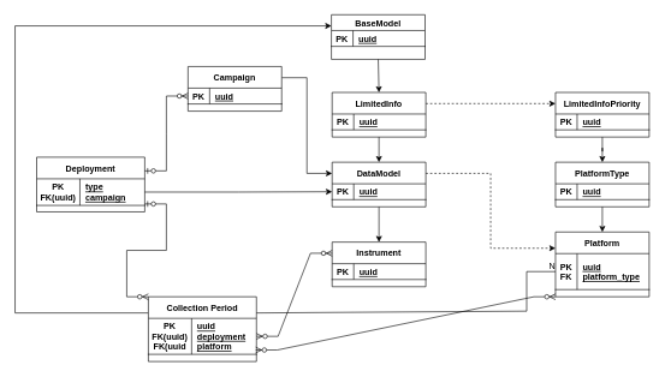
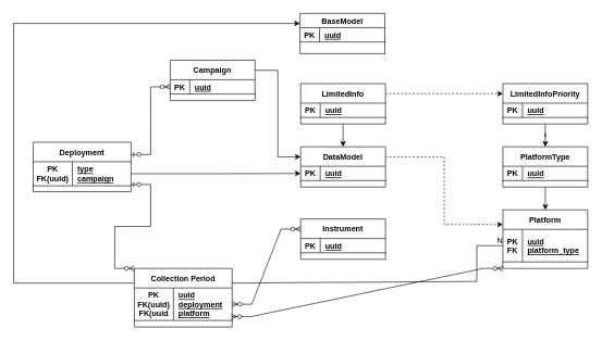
  <mxCell id="0" />
  <mxCell id="1" parent="0" />
  <mxCell id="2" style="edgeStyle=orthogonalEdgeStyle;rounded=0;orthogonalLoop=1;jettySize=auto;html=1;exitX=0.5;exitY=1;exitDx=0;exitDy=0;entryX=0.5;entryY=0;entryDx=0;entryDy=0;" parent="1" source="3" edge="1"><mxGeometry relative="1" as="geometry"><mxPoint x="835" y="322" as="targetPoint" /></mxGeometry></mxCell>
  <mxCell id="3" value="PlatformType" style="shape=table;startSize=30;container=1;collapsible=1;childLayout=tableLayout;fixedRows=1;rowLines=0;fontStyle=1;align=center;resizeLast=1;" parent="1" vertex="1"><mxGeometry x="770" y="225" width="130" height="62" as="geometry" /></mxCell>
  <mxCell id="4" value="" style="shape=tableRow;horizontal=0;startSize=0;swimlaneHead=0;swimlaneBody=0;fillColor=none;collapsible=0;dropTarget=0;points=[[0,0.5],[1,0.5]];portConstraint=eastwest;top=0;left=0;right=0;bottom=1;" parent="3" vertex="1"><mxGeometry y="30" width="130" height="22" as="geometry" /></mxCell>
  <mxCell id="5" value="PK" style="shape=partialRectangle;connectable=0;fillColor=none;top=0;left=0;bottom=0;right=0;fontStyle=1;overflow=hidden;" parent="4" vertex="1"><mxGeometry width="30" height="22" as="geometry"><mxRectangle width="30" height="22" as="alternateBounds" /></mxGeometry></mxCell>
  <mxCell id="6" value="uuid" style="shape=partialRectangle;connectable=0;fillColor=none;top=0;left=0;bottom=0;right=0;align=left;spacingLeft=6;fontStyle=5;overflow=hidden;" parent="4" vertex="1"><mxGeometry x="30" width="100" height="22" as="geometry"><mxRectangle width="100" height="22" as="alternateBounds" /></mxGeometry></mxCell>
  <mxCell id="7" style="edgeStyle=orthogonalEdgeStyle;rounded=0;orthogonalLoop=1;jettySize=auto;html=1;exitX=0.5;exitY=1;exitDx=0;exitDy=0;" parent="1" source="8" target="3" edge="1"><mxGeometry relative="1" as="geometry" /></mxCell>
  <mxCell id="8" value="LimitedInfoPriority" style="shape=table;startSize=30;container=1;collapsible=1;childLayout=tableLayout;fixedRows=1;rowLines=0;fontStyle=1;align=center;resizeLast=1;" parent="1" vertex="1"><mxGeometry x="770" y="128" width="130" height="62" as="geometry" /></mxCell>
  <mxCell id="9" value="" style="shape=tableRow;horizontal=0;startSize=0;swimlaneHead=0;swimlaneBody=0;fillColor=none;collapsible=0;dropTarget=0;points=[[0,0.5],[1,0.5]];portConstraint=eastwest;top=0;left=0;right=0;bottom=1;" parent="8" vertex="1"><mxGeometry y="30" width="130" height="22" as="geometry" /></mxCell>
  <mxCell id="10" value="PK" style="shape=partialRectangle;connectable=0;fillColor=none;top=0;left=0;bottom=0;right=0;fontStyle=1;overflow=hidden;" parent="9" vertex="1"><mxGeometry width="30" height="22" as="geometry"><mxRectangle width="30" height="22" as="alternateBounds" /></mxGeometry></mxCell>
  <mxCell id="11" value="uuid" style="shape=partialRectangle;connectable=0;fillColor=none;top=0;left=0;bottom=0;right=0;align=left;spacingLeft=6;fontStyle=5;overflow=hidden;" parent="9" vertex="1"><mxGeometry x="30" width="100" height="22" as="geometry"><mxRectangle width="100" height="22" as="alternateBounds" /></mxGeometry></mxCell>
  <mxCell id="12" value="BaseModel" style="shape=table;startSize=22;container=1;collapsible=1;childLayout=tableLayout;fixedRows=1;rowLines=0;fontStyle=1;align=center;resizeLast=1;" parent="1" vertex="1"><mxGeometry x="459" y="20" width="130" height="62" as="geometry" /></mxCell>
  <mxCell id="13" value="" style="shape=tableRow;horizontal=0;startSize=0;swimlaneHead=0;swimlaneBody=0;fillColor=none;collapsible=0;dropTarget=0;points=[[0,0.5],[1,0.5]];portConstraint=eastwest;top=0;left=0;right=0;bottom=1;" parent="12" vertex="1"><mxGeometry y="22" width="130" height="22" as="geometry" /></mxCell>
  <mxCell id="14" value="PK" style="shape=partialRectangle;connectable=0;fillColor=none;top=0;left=0;bottom=0;right=0;fontStyle=1;overflow=hidden;" parent="13" vertex="1"><mxGeometry width="30" height="22" as="geometry"><mxRectangle width="30" height="22" as="alternateBounds" /></mxGeometry></mxCell>
  <mxCell id="15" value="uuid" style="shape=partialRectangle;connectable=0;fillColor=none;top=0;left=0;bottom=0;right=0;align=left;spacingLeft=6;fontStyle=5;overflow=hidden;" parent="13" vertex="1"><mxGeometry x="30" width="100" height="22" as="geometry"><mxRectangle width="100" height="22" as="alternateBounds" /></mxGeometry></mxCell>
  <mxCell id="16" style="edgeStyle=orthogonalEdgeStyle;rounded=0;orthogonalLoop=1;jettySize=auto;html=1;exitX=1;exitY=0.25;exitDx=0;exitDy=0;entryX=0;entryY=0.25;entryDx=0;entryDy=0;dashed=1;" parent="1" source="17" target="8" edge="1"><mxGeometry relative="1" as="geometry" /></mxCell>
  <mxCell id="17" value="LimitedInfo" style="shape=table;startSize=30;container=1;collapsible=1;childLayout=tableLayout;fixedRows=1;rowLines=0;fontStyle=1;align=center;resizeLast=1;" parent="1" vertex="1"><mxGeometry x="460" y="128" width="130" height="62" as="geometry" /></mxCell>
  <mxCell id="18" value="" style="shape=tableRow;horizontal=0;startSize=0;swimlaneHead=0;swimlaneBody=0;fillColor=none;collapsible=0;dropTarget=0;points=[[0,0.5],[1,0.5]];portConstraint=eastwest;top=0;left=0;right=0;bottom=1;" parent="17" vertex="1"><mxGeometry y="30" width="130" height="22" as="geometry" /></mxCell>
  <mxCell id="19" value="PK" style="shape=partialRectangle;connectable=0;fillColor=none;top=0;left=0;bottom=0;right=0;fontStyle=1;overflow=hidden;" parent="18" vertex="1"><mxGeometry width="30" height="22" as="geometry"><mxRectangle width="30" height="22" as="alternateBounds" /></mxGeometry></mxCell>
  <mxCell id="20" value="uuid" style="shape=partialRectangle;connectable=0;fillColor=none;top=0;left=0;bottom=0;right=0;align=left;spacingLeft=6;fontStyle=5;overflow=hidden;" parent="18" vertex="1"><mxGeometry x="30" width="100" height="22" as="geometry"><mxRectangle width="100" height="22" as="alternateBounds" /></mxGeometry></mxCell>
  <mxCell id="21" style="edgeStyle=orthogonalEdgeStyle;rounded=0;orthogonalLoop=1;jettySize=auto;html=1;exitX=1;exitY=0.25;exitDx=0;exitDy=0;entryX=0;entryY=0.25;entryDx=0;entryDy=0;dashed=1;" parent="1" source="23" target="29" edge="1"><mxGeometry relative="1" as="geometry" /></mxCell>
- <mxCell id="22" style="edgeStyle=orthogonalEdgeStyle;rounded=0;orthogonalLoop=1;jettySize=auto;html=1;exitX=0.5;exitY=1;exitDx=0;exitDy=0;entryX=0.5;entryY=0;entryDx=0;entryDy=0;" parent="1" source="23" target="33" edge="1"><mxGeometry relative="1" as="geometry" /></mxCell>
  <mxCell id="23" value="DataModel" style="shape=table;startSize=30;container=1;collapsible=1;childLayout=tableLayout;fixedRows=1;rowLines=0;fontStyle=1;align=center;resizeLast=1;" parent="1" vertex="1"><mxGeometry x="460" y="225" width="130" height="62" as="geometry" /></mxCell>
  <mxCell id="24" value="" style="shape=tableRow;horizontal=0;startSize=0;swimlaneHead=0;swimlaneBody=0;fillColor=none;collapsible=0;dropTarget=0;points=[[0,0.5],[1,0.5]];portConstraint=eastwest;top=0;left=0;right=0;bottom=1;" parent="23" vertex="1"><mxGeometry y="30" width="130" height="22" as="geometry" /></mxCell>
  <mxCell id="25" value="PK" style="shape=partialRectangle;connectable=0;fillColor=none;top=0;left=0;bottom=0;right=0;fontStyle=1;overflow=hidden;" parent="24" vertex="1"><mxGeometry width="30" height="22" as="geometry"><mxRectangle width="30" height="22" as="alternateBounds" /></mxGeometry></mxCell>
  <mxCell id="26" value="uuid" style="shape=partialRectangle;connectable=0;fillColor=none;top=0;left=0;bottom=0;right=0;align=left;spacingLeft=6;fontStyle=5;overflow=hidden;" parent="24" vertex="1"><mxGeometry x="30" width="100" height="22" as="geometry"><mxRectangle width="100" height="22" as="alternateBounds" /></mxGeometry></mxCell>
- <mxCell id="27" value="" style="endArrow=classic;html=1;rounded=0;exitX=0.5;exitY=1;exitDx=0;exitDy=0;entryX=0.5;entryY=0;entryDx=0;entryDy=0;" parent="1" source="12" target="17" edge="1"><mxGeometry width="50" height="50" relative="1" as="geometry"><mxPoint x="520" y="352" as="sourcePoint" /><mxPoint x="570" y="302" as="targetPoint" /></mxGeometry></mxCell>
  <mxCell id="28" value="" style="endArrow=classic;html=1;rounded=0;exitX=0.5;exitY=1;exitDx=0;exitDy=0;entryX=0.5;entryY=0;entryDx=0;entryDy=0;" parent="1" source="17" target="23" edge="1"><mxGeometry width="50" height="50" relative="1" as="geometry"><mxPoint x="520" y="352" as="sourcePoint" /><mxPoint x="570" y="302" as="targetPoint" /></mxGeometry></mxCell>
  <mxCell id="29" value="Platform" style="shape=table;startSize=30;container=1;collapsible=1;childLayout=tableLayout;fixedRows=1;rowLines=0;fontStyle=1;align=center;resizeLast=1;" parent="1" vertex="1"><mxGeometry x="770" y="322" width="130" height="90" as="geometry" /></mxCell>
  <mxCell id="30" value="" style="shape=tableRow;horizontal=0;startSize=0;swimlaneHead=0;swimlaneBody=0;fillColor=none;collapsible=0;dropTarget=0;points=[[0,0.5],[1,0.5]];portConstraint=eastwest;top=0;left=0;right=0;bottom=1;" parent="29" vertex="1"><mxGeometry y="30" width="130" height="50" as="geometry" /></mxCell>
  <mxCell id="31" value="PK&#10;FK" style="shape=partialRectangle;connectable=0;fillColor=none;top=0;left=0;bottom=0;right=0;fontStyle=1;overflow=hidden;" parent="30" vertex="1"><mxGeometry width="30" height="50" as="geometry"><mxRectangle width="30" height="50" as="alternateBounds" /></mxGeometry></mxCell>
  <mxCell id="32" value="uuid&#10;platform_type" style="shape=partialRectangle;connectable=0;fillColor=none;top=0;left=0;bottom=0;right=0;align=left;spacingLeft=6;fontStyle=5;overflow=hidden;" parent="30" vertex="1"><mxGeometry x="30" width="100" height="50" as="geometry"><mxRectangle width="100" height="50" as="alternateBounds" /></mxGeometry></mxCell>
  <mxCell id="33" value="Instrument" style="shape=table;startSize=30;container=1;collapsible=1;childLayout=tableLayout;fixedRows=1;rowLines=0;fontStyle=1;align=center;resizeLast=1;" parent="1" vertex="1"><mxGeometry x="460" y="336" width="130" height="62" as="geometry" /></mxCell>
  <mxCell id="34" value="" style="shape=tableRow;horizontal=0;startSize=0;swimlaneHead=0;swimlaneBody=0;fillColor=none;collapsible=0;dropTarget=0;points=[[0,0.5],[1,0.5]];portConstraint=eastwest;top=0;left=0;right=0;bottom=1;" parent="33" vertex="1"><mxGeometry y="30" width="130" height="22" as="geometry" /></mxCell>
  <mxCell id="35" value="PK" style="shape=partialRectangle;connectable=0;fillColor=none;top=0;left=0;bottom=0;right=0;fontStyle=1;overflow=hidden;" parent="34" vertex="1"><mxGeometry width="30" height="22" as="geometry"><mxRectangle width="30" height="22" as="alternateBounds" /></mxGeometry></mxCell>
  <mxCell id="36" value="uuid" style="shape=partialRectangle;connectable=0;fillColor=none;top=0;left=0;bottom=0;right=0;align=left;spacingLeft=6;fontStyle=5;overflow=hidden;" parent="34" vertex="1"><mxGeometry x="30" width="100" height="22" as="geometry"><mxRectangle width="100" height="22" as="alternateBounds" /></mxGeometry></mxCell>
  <mxCell id="37" style="edgeStyle=orthogonalEdgeStyle;rounded=0;orthogonalLoop=1;jettySize=auto;html=1;exitX=1;exitY=0.25;exitDx=0;exitDy=0;entryX=0;entryY=0.25;entryDx=0;entryDy=0;" parent="1" source="38" target="23" edge="1"><mxGeometry relative="1" as="geometry"><mxPoint x="370" y="262" as="targetPoint" /></mxGeometry></mxCell>
  <mxCell id="38" value="Campaign" style="shape=table;startSize=30;container=1;collapsible=1;childLayout=tableLayout;fixedRows=1;rowLines=0;fontStyle=1;align=center;resizeLast=1;" parent="1" vertex="1"><mxGeometry x="260" y="92" width="130" height="62" as="geometry" /></mxCell>
  <mxCell id="39" value="" style="shape=tableRow;horizontal=0;startSize=0;swimlaneHead=0;swimlaneBody=0;fillColor=none;collapsible=0;dropTarget=0;points=[[0,0.5],[1,0.5]];portConstraint=eastwest;top=0;left=0;right=0;bottom=1;" parent="38" vertex="1"><mxGeometry y="30" width="130" height="22" as="geometry" /></mxCell>
  <mxCell id="40" value="PK" style="shape=partialRectangle;connectable=0;fillColor=none;top=0;left=0;bottom=0;right=0;fontStyle=1;overflow=hidden;" parent="39" vertex="1"><mxGeometry width="30" height="22" as="geometry"><mxRectangle width="30" height="22" as="alternateBounds" /></mxGeometry></mxCell>
  <mxCell id="41" value="uuid" style="shape=partialRectangle;connectable=0;fillColor=none;top=0;left=0;bottom=0;right=0;align=left;spacingLeft=6;fontStyle=5;overflow=hidden;" parent="39" vertex="1"><mxGeometry x="30" width="100" height="22" as="geometry"><mxRectangle width="100" height="22" as="alternateBounds" /></mxGeometry></mxCell>
  <mxCell id="42" value="Deployment" style="shape=table;startSize=30;container=1;collapsible=1;childLayout=tableLayout;fixedRows=1;rowLines=0;fontStyle=1;align=center;resizeLast=1;" parent="1" vertex="1"><mxGeometry x="50" y="218" width="150" height="76" as="geometry" /></mxCell>
  <mxCell id="43" value="" style="shape=tableRow;horizontal=0;startSize=0;swimlaneHead=0;swimlaneBody=0;fillColor=none;collapsible=0;dropTarget=0;points=[[0,0.5],[1,0.5]];portConstraint=eastwest;top=0;left=0;right=0;bottom=1;" parent="42" vertex="1"><mxGeometry y="30" width="150" height="37" as="geometry" /></mxCell>
  <mxCell id="44" value="PK&#10;FK(uuid)" style="shape=partialRectangle;connectable=0;fillColor=none;top=0;left=0;bottom=0;right=0;fontStyle=1;overflow=hidden;" parent="43" vertex="1"><mxGeometry width="60" height="37" as="geometry"><mxRectangle width="60" height="37" as="alternateBounds" /></mxGeometry></mxCell>
  <mxCell id="45" value="type&#10;campaign" style="shape=partialRectangle;connectable=0;fillColor=none;top=0;left=0;bottom=0;right=0;align=left;spacingLeft=6;fontStyle=5;overflow=hidden;" parent="43" vertex="1"><mxGeometry x="60" width="90" height="37" as="geometry"><mxRectangle width="90" height="37" as="alternateBounds" /></mxGeometry></mxCell>
  <mxCell id="46" style="edgeStyle=orthogonalEdgeStyle;rounded=0;orthogonalLoop=1;jettySize=auto;html=1;exitX=0;exitY=0.25;exitDx=0;exitDy=0;entryX=0;entryY=0.25;entryDx=0;entryDy=0;" parent="1" source="47" target="12" edge="1"><mxGeometry relative="1" as="geometry"><Array as="points"><mxPoint x="20" y="435" /><mxPoint x="20" y="36" /></Array></mxGeometry></mxCell>
  <mxCell id="47" value="Collection Period" style="shape=table;startSize=30;container=1;collapsible=1;childLayout=tableLayout;fixedRows=1;rowLines=0;fontStyle=1;align=center;resizeLast=1;" parent="1" vertex="1"><mxGeometry x="205" y="412" width="150" height="90" as="geometry" /></mxCell>
  <mxCell id="48" value="" style="shape=tableRow;horizontal=0;startSize=0;swimlaneHead=0;swimlaneBody=0;fillColor=none;collapsible=0;dropTarget=0;points=[[0,0.5],[1,0.5]];portConstraint=eastwest;top=0;left=0;right=0;bottom=1;" parent="47" vertex="1"><mxGeometry y="30" width="150" height="50" as="geometry" /></mxCell>
  <mxCell id="49" value="PK&#10;FK(uuid)&#10;FK(uuid" style="shape=partialRectangle;connectable=0;fillColor=none;top=0;left=0;bottom=0;right=0;fontStyle=1;overflow=hidden;" parent="48" vertex="1"><mxGeometry width="60" height="50" as="geometry"><mxRectangle width="60" height="50" as="alternateBounds" /></mxGeometry></mxCell>
  <mxCell id="50" value="uuid&#10;deployment&#10;platform" style="shape=partialRectangle;connectable=0;fillColor=none;top=0;left=0;bottom=0;right=0;align=left;spacingLeft=6;fontStyle=5;overflow=hidden;" parent="48" vertex="1"><mxGeometry x="60" width="90" height="50" as="geometry"><mxRectangle width="90" height="50" as="alternateBounds" /></mxGeometry></mxCell>
  <mxCell id="51" value="" style="endArrow=none;html=1;rounded=0;entryX=0;entryY=0.5;entryDx=0;entryDy=0;exitX=1;exitY=0.25;exitDx=0;exitDy=0;" parent="1" source="47" target="30" edge="1"><mxGeometry relative="1" as="geometry"><mxPoint x="390" y="422" as="sourcePoint" /><mxPoint x="620" y="362" as="targetPoint" /><Array as="points"><mxPoint x="730" y="432" /><mxPoint x="730" y="377" /></Array></mxGeometry></mxCell>
  <mxCell id="52" value="N" style="resizable=0;html=1;align=right;verticalAlign=bottom;" parent="51" connectable="0" vertex="1"><mxGeometry x="1" relative="1" as="geometry" /></mxCell>
  <mxCell id="53" value="" style="edgeStyle=entityRelationEdgeStyle;fontSize=12;html=1;endArrow=ERzeroToMany;startArrow=ERzeroToOne;rounded=0;exitX=1;exitY=0.25;exitDx=0;exitDy=0;entryX=0;entryY=0.5;entryDx=0;entryDy=0;" parent="1" source="42" target="39" edge="1"><mxGeometry width="100" height="100" relative="1" as="geometry"><mxPoint x="360" y="242" as="sourcePoint" /><mxPoint x="360" y="192" as="targetPoint" /></mxGeometry></mxCell>
  <mxCell id="54" style="edgeStyle=orthogonalEdgeStyle;rounded=0;orthogonalLoop=1;jettySize=auto;html=1;entryX=0;entryY=0.5;entryDx=0;entryDy=0;" parent="1" source="43" target="24" edge="1"><mxGeometry relative="1" as="geometry"><mxPoint x="300" y="302" as="sourcePoint" /></mxGeometry></mxCell>
  <mxCell id="55" value="" style="edgeStyle=entityRelationEdgeStyle;fontSize=12;html=1;endArrow=ERzeroToMany;startArrow=ERzeroToOne;rounded=0;exitX=1;exitY=0.946;exitDx=0;exitDy=0;exitPerimeter=0;entryX=0;entryY=0;entryDx=0;entryDy=0;" parent="1" source="43" target="47" edge="1"><mxGeometry width="100" height="100" relative="1" as="geometry"><mxPoint x="490" y="412" as="sourcePoint" /><mxPoint x="590" y="312" as="targetPoint" /></mxGeometry></mxCell>
  <mxCell id="56" value="" style="edgeStyle=entityRelationEdgeStyle;fontSize=12;html=1;endArrow=ERzeroToMany;endFill=1;startArrow=ERzeroToMany;rounded=0;exitX=1;exitY=0.5;exitDx=0;exitDy=0;entryX=0;entryY=0.25;entryDx=0;entryDy=0;" edge="1" parent="1" source="48" target="33"><mxGeometry width="100" height="100" relative="1" as="geometry"><mxPoint x="370" y="472" as="sourcePoint" /><mxPoint x="470" y="372" as="targetPoint" /></mxGeometry></mxCell>
  <mxCell id="57" value="" style="edgeStyle=entityRelationEdgeStyle;fontSize=12;html=1;endArrow=ERzeroToMany;endFill=1;startArrow=ERzeroToMany;rounded=0;exitX=0.993;exitY=0.88;exitDx=0;exitDy=0;exitPerimeter=0;entryX=0;entryY=1;entryDx=0;entryDy=0;" edge="1" parent="1" source="48" target="29"><mxGeometry width="100" height="100" relative="1" as="geometry"><mxPoint x="370" y="472" as="sourcePoint" /><mxPoint x="470" y="372" as="targetPoint" /></mxGeometry></mxCell>
